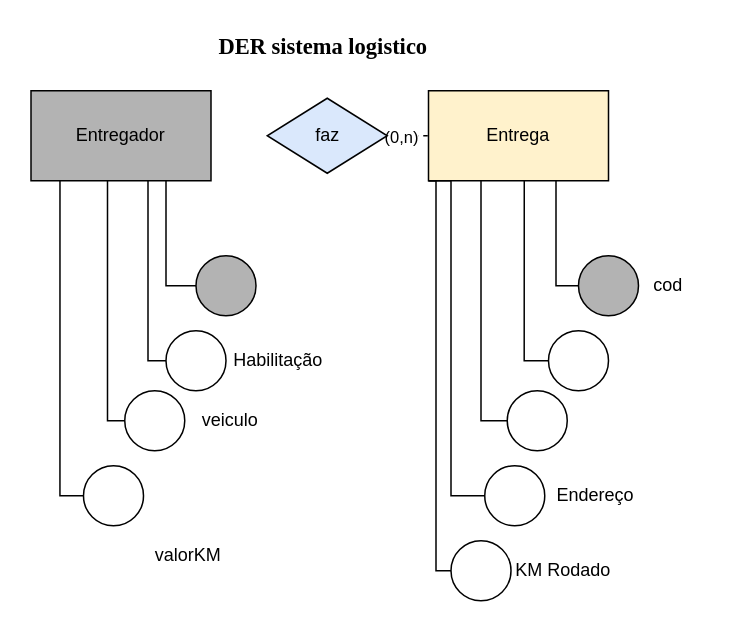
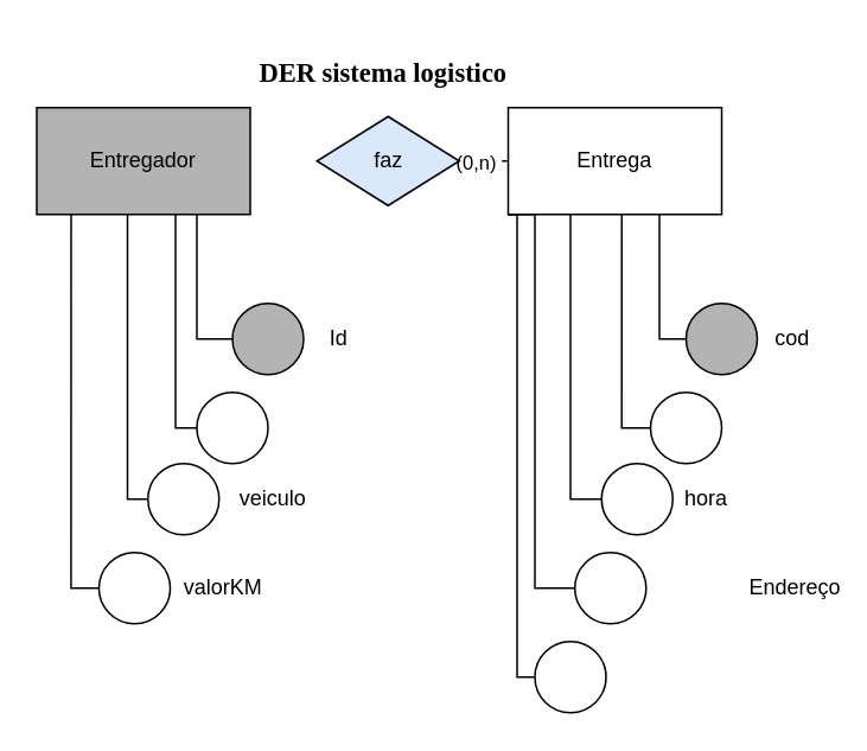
  <mxCell id="0" />
  <mxCell id="1" parent="0" />
  <mxCell id="2" value="Entregador" style="rounded=0;whiteSpace=wrap;html=1;fillColor=#b3b3b3;" vertex="1" parent="1"><mxGeometry x="20" y="60" width="120" height="60" as="geometry" /></mxCell>
  <mxCell id="3" style="edgeStyle=orthogonalEdgeStyle;rounded=0;orthogonalLoop=1;jettySize=auto;html=1;entryX=0.75;entryY=1;entryDx=0;entryDy=0;endArrow=none;endFill=0;" edge="1" parent="1" source="4" target="2"><mxGeometry relative="1" as="geometry"><Array as="points"><mxPoint x="110" y="190" /></Array></mxGeometry></mxCell>
  <mxCell id="4" value="" style="ellipse;whiteSpace=wrap;html=1;aspect=fixed;fontColor=#333333;fillColor=#B3B3B3;" vertex="1" parent="1"><mxGeometry x="130" y="170" width="40" height="40" as="geometry" /></mxCell>
+ <mxCell id="5" value="Id" style="text;html=1;strokeColor=none;fillColor=none;align=center;verticalAlign=middle;whiteSpace=wrap;rounded=0;" vertex="1" parent="1"><mxGeometry x="170" y="180" width="40" height="20" as="geometry" /></mxCell>
  <mxCell id="6" style="edgeStyle=orthogonalEdgeStyle;rounded=0;orthogonalLoop=1;jettySize=auto;html=1;endArrow=none;endFill=0;" edge="1" parent="1" source="7" target="2"><mxGeometry relative="1" as="geometry"><Array as="points"><mxPoint x="98" y="240" /></Array></mxGeometry></mxCell>
  <mxCell id="7" value="" style="ellipse;whiteSpace=wrap;html=1;aspect=fixed;fontColor=#333333;fillColor=#FFFFFF;" vertex="1" parent="1"><mxGeometry x="110" y="220" width="40" height="40" as="geometry" /></mxCell>
- <mxCell id="8" value="Habilitação" style="text;html=1;strokeColor=none;fillColor=none;align=center;verticalAlign=middle;whiteSpace=wrap;rounded=0;" vertex="1" parent="1"><mxGeometry x="160" y="230" width="50" height="20" as="geometry" /></mxCell>
  <mxCell id="9" style="edgeStyle=orthogonalEdgeStyle;rounded=0;orthogonalLoop=1;jettySize=auto;html=1;entryX=0.425;entryY=0.993;entryDx=0;entryDy=0;entryPerimeter=0;endArrow=none;endFill=0;" edge="1" parent="1" source="10" target="2"><mxGeometry relative="1" as="geometry"><Array as="points"><mxPoint x="71" y="280" /></Array></mxGeometry></mxCell>
  <mxCell id="10" value="" style="ellipse;whiteSpace=wrap;html=1;aspect=fixed;fontColor=#333333;fillColor=#FFFFFF;" vertex="1" parent="1"><mxGeometry x="82.5" y="260" width="40" height="40" as="geometry" /></mxCell>
  <mxCell id="11" value="veiculo" style="text;html=1;strokeColor=none;fillColor=none;align=center;verticalAlign=middle;whiteSpace=wrap;rounded=0;" vertex="1" parent="1"><mxGeometry x="127.5" y="270" width="50" height="20" as="geometry" /></mxCell>
  <mxCell id="12" style="edgeStyle=orthogonalEdgeStyle;rounded=0;orthogonalLoop=1;jettySize=auto;html=1;entryX=0.161;entryY=1.004;entryDx=0;entryDy=0;entryPerimeter=0;endArrow=none;endFill=0;" edge="1" parent="1" source="13" target="2"><mxGeometry relative="1" as="geometry"><Array as="points"><mxPoint x="39" y="330" /></Array></mxGeometry></mxCell>
  <mxCell id="13" value="" style="ellipse;whiteSpace=wrap;html=1;aspect=fixed;fontColor=#333333;fillColor=#FFFFFF;" vertex="1" parent="1"><mxGeometry x="55" y="310" width="40" height="40" as="geometry" /></mxCell>
- <mxCell id="14" value="valorKM" style="text;html=1;strokeColor=none;fillColor=none;align=center;verticalAlign=middle;whiteSpace=wrap;rounded=0;" vertex="1" parent="1"><mxGeometry x="100" y="360" width="50" height="20" as="geometry" /></mxCell>
- <mxCell id="15" value="Entrega" style="rounded=0;whiteSpace=wrap;html=1;strokeColor=#000000;fillColor=#fff2cc;" vertex="1" parent="1"><mxGeometry x="285" y="60" width="120" height="60" as="geometry" /></mxCell>
+ <mxCell id="14" value="valorKM" style="text;html=1;strokeColor=none;fillColor=none;align=center;verticalAlign=middle;whiteSpace=wrap;rounded=0;" vertex="1" parent="1"><mxGeometry x="100" y="320" width="50" height="20" as="geometry" /></mxCell>
+ <mxCell id="15" value="Entrega" style="rounded=0;whiteSpace=wrap;html=1;strokeColor=#000000;fillColor=#FFFFFF;" vertex="1" parent="1"><mxGeometry x="285" y="60" width="120" height="60" as="geometry" /></mxCell>
  <mxCell id="16" style="edgeStyle=orthogonalEdgeStyle;rounded=0;orthogonalLoop=1;jettySize=auto;html=1;endArrow=none;endFill=0;" edge="1" parent="1" source="17"><mxGeometry relative="1" as="geometry"><mxPoint x="370" y="120" as="targetPoint" /><Array as="points"><mxPoint x="370" y="190" /><mxPoint x="370" y="120" /></Array></mxGeometry></mxCell>
  <mxCell id="17" value="" style="ellipse;whiteSpace=wrap;html=1;aspect=fixed;fontColor=#333333;fillColor=#B3B3B3;" vertex="1" parent="1"><mxGeometry x="385" y="170" width="40" height="40" as="geometry" /></mxCell>
  <mxCell id="18" value="cod" style="text;html=1;strokeColor=none;fillColor=none;align=center;verticalAlign=middle;whiteSpace=wrap;rounded=0;" vertex="1" parent="1"><mxGeometry x="425" y="180" width="40" height="20" as="geometry" /></mxCell>
  <mxCell id="19" style="edgeStyle=orthogonalEdgeStyle;rounded=0;orthogonalLoop=1;jettySize=auto;html=1;endArrow=none;endFill=0;entryX=0.532;entryY=0.998;entryDx=0;entryDy=0;entryPerimeter=0;" edge="1" parent="1" source="20" target="15"><mxGeometry relative="1" as="geometry"><mxPoint x="345" y="120" as="targetPoint" /><Array as="points"><mxPoint x="348" y="240" /><mxPoint x="348" y="120" /></Array></mxGeometry></mxCell>
  <mxCell id="20" value="" style="ellipse;whiteSpace=wrap;html=1;aspect=fixed;fontColor=#333333;fillColor=#FFFFFF;" vertex="1" parent="1"><mxGeometry x="365" y="220" width="40" height="40" as="geometry" /></mxCell>
  <mxCell id="21" style="edgeStyle=orthogonalEdgeStyle;rounded=0;orthogonalLoop=1;jettySize=auto;html=1;endArrow=none;endFill=0;" edge="1" parent="1" source="22" target="15"><mxGeometry relative="1" as="geometry"><mxPoint x="320" y="122" as="targetPoint" /><Array as="points"><mxPoint x="320" y="280" /></Array></mxGeometry></mxCell>
  <mxCell id="22" value="" style="ellipse;whiteSpace=wrap;html=1;aspect=fixed;fontColor=#333333;fillColor=#FFFFFF;" vertex="1" parent="1"><mxGeometry x="337.5" y="260" width="40" height="40" as="geometry" /></mxCell>
+ <mxCell id="23" value="hora" style="text;html=1;strokeColor=none;fillColor=none;align=center;verticalAlign=middle;whiteSpace=wrap;rounded=0;" vertex="1" parent="1"><mxGeometry x="384" y="270" width="25" height="20" as="geometry" /></mxCell>
  <mxCell id="24" style="edgeStyle=orthogonalEdgeStyle;rounded=0;orthogonalLoop=1;jettySize=auto;html=1;entryX=0;entryY=1;entryDx=0;entryDy=0;endArrow=none;endFill=0;" edge="1" parent="1" source="25" target="15"><mxGeometry relative="1" as="geometry"><Array as="points"><mxPoint x="290" y="380" /><mxPoint x="290" y="120" /></Array></mxGeometry></mxCell>
  <mxCell id="25" value="" style="ellipse;whiteSpace=wrap;html=1;aspect=fixed;fontColor=#333333;fillColor=#FFFFFF;" vertex="1" parent="1"><mxGeometry x="300" y="360" width="40" height="40" as="geometry" /></mxCell>
- <mxCell id="26" value="KM Rodado" style="text;html=1;strokeColor=none;fillColor=none;align=center;verticalAlign=middle;whiteSpace=wrap;rounded=0;" vertex="1" parent="1"><mxGeometry x="340" y="370" width="70" height="20" as="geometry" /></mxCell>
  <mxCell id="27" style="edgeStyle=orthogonalEdgeStyle;rounded=0;orthogonalLoop=1;jettySize=auto;html=1;entryX=0;entryY=1;entryDx=0;entryDy=0;endArrow=none;endFill=0;" edge="1" parent="1" source="28" target="15"><mxGeometry relative="1" as="geometry"><Array as="points"><mxPoint x="300" y="330" /></Array></mxGeometry></mxCell>
  <mxCell id="28" value="" style="ellipse;whiteSpace=wrap;html=1;aspect=fixed;fontColor=#333333;fillColor=#FFFFFF;" vertex="1" parent="1"><mxGeometry x="322.5" y="310" width="40" height="40" as="geometry" /></mxCell>
- <mxCell id="29" value="Endereço" style="text;html=1;strokeColor=none;fillColor=none;align=center;verticalAlign=middle;whiteSpace=wrap;rounded=0;" vertex="1" parent="1"><mxGeometry x="364" y="320" width="65" height="20" as="geometry" /></mxCell>
- <mxCell id="30" value="&lt;font size=&quot;1&quot;&gt;&lt;b style=&quot;font-size: 15px&quot;&gt;DER sistema logistico&lt;/b&gt;&lt;/font&gt;" style="text;html=1;strokeColor=none;fillColor=none;align=center;verticalAlign=middle;whiteSpace=wrap;rounded=0;fontFamily=sans serif;FType=g;" vertex="1" parent="1"><mxGeometry x="140" y="20" width="150" height="20" as="geometry" /></mxCell>
+ <mxCell id="29" value="Endereço" style="text;html=1;strokeColor=none;fillColor=none;align=center;verticalAlign=middle;whiteSpace=wrap;rounded=0;" vertex="1" parent="1"><mxGeometry x="414" y="320" width="65" height="20" as="geometry" /></mxCell>
+ <mxCell id="30" value="&lt;font size=&quot;1&quot;&gt;&lt;b style=&quot;font-size: 15px&quot;&gt;DER sistema logistico&lt;/b&gt;&lt;/font&gt;" style="text;html=1;strokeColor=none;fillColor=none;align=center;verticalAlign=middle;whiteSpace=wrap;rounded=0;fontFamily=sans serif;FType=g;" vertex="1" parent="1"><mxGeometry x="140" y="30" width="150" height="20" as="geometry" /></mxCell>
  <mxCell id="31" style="edgeStyle=orthogonalEdgeStyle;rounded=0;orthogonalLoop=1;jettySize=auto;html=1;entryX=0;entryY=0.5;entryDx=0;entryDy=0;endArrow=none;endFill=0;dashed=1;" edge="1" parent="1" source="33" target="15"><mxGeometry relative="1" as="geometry"><Array as="points"><mxPoint x="270" y="90" /><mxPoint x="270" y="90" /></Array></mxGeometry></mxCell>
  <mxCell id="32" value="(0,n)" style="edgeLabel;html=1;align=center;verticalAlign=middle;resizable=0;points=[];" vertex="1" connectable="0" parent="31"><mxGeometry x="-0.091" y="-3" relative="1" as="geometry"><mxPoint x="-3" y="-3" as="offset" /></mxGeometry></mxCell>
  <mxCell id="33" value="faz" style="rhombus;whiteSpace=wrap;html=1;strokeColor=#000000;fillColor=#dae8fc;" vertex="1" parent="1"><mxGeometry x="177.5" y="65" width="80" height="50" as="geometry" /></mxCell>
